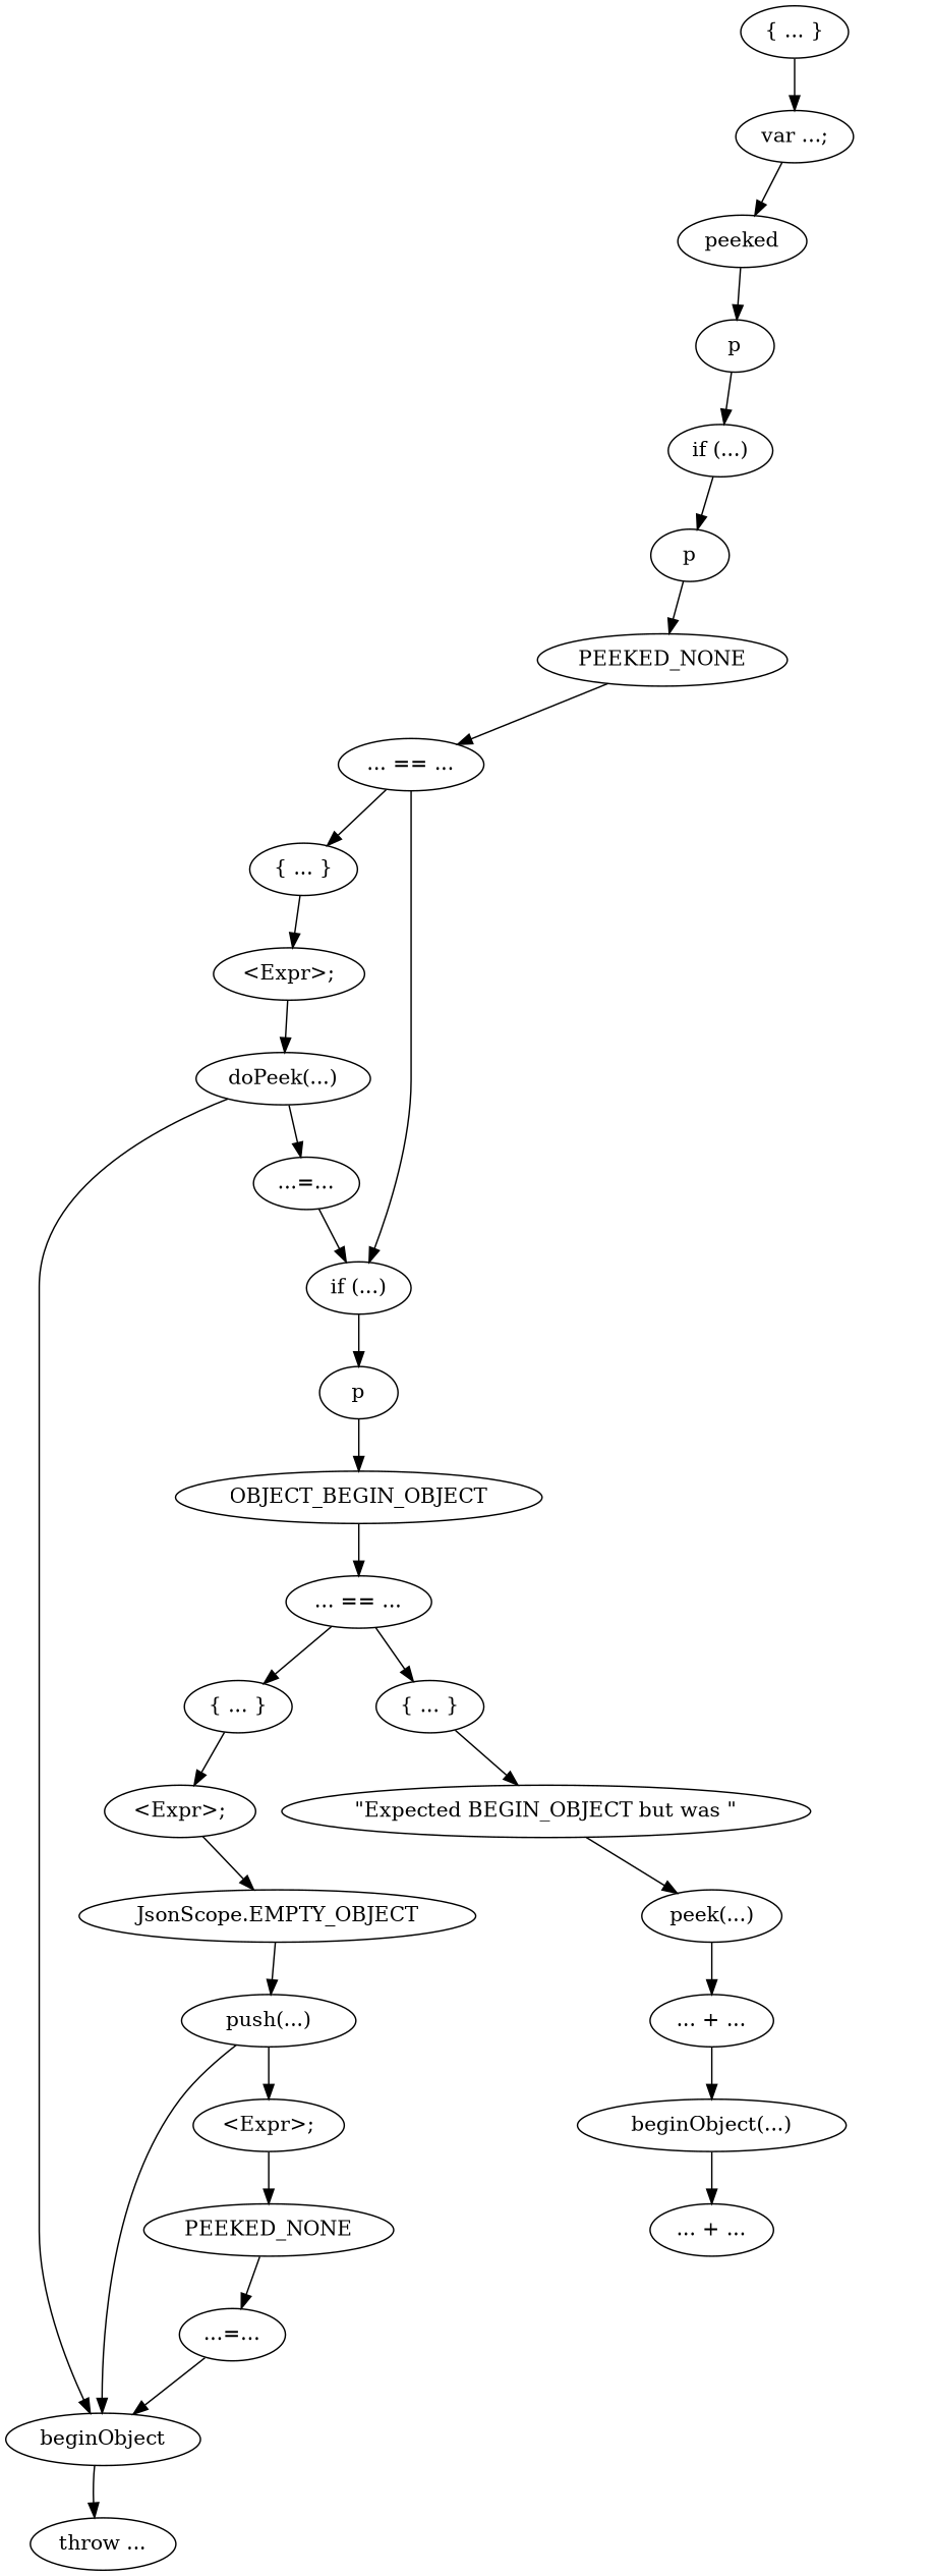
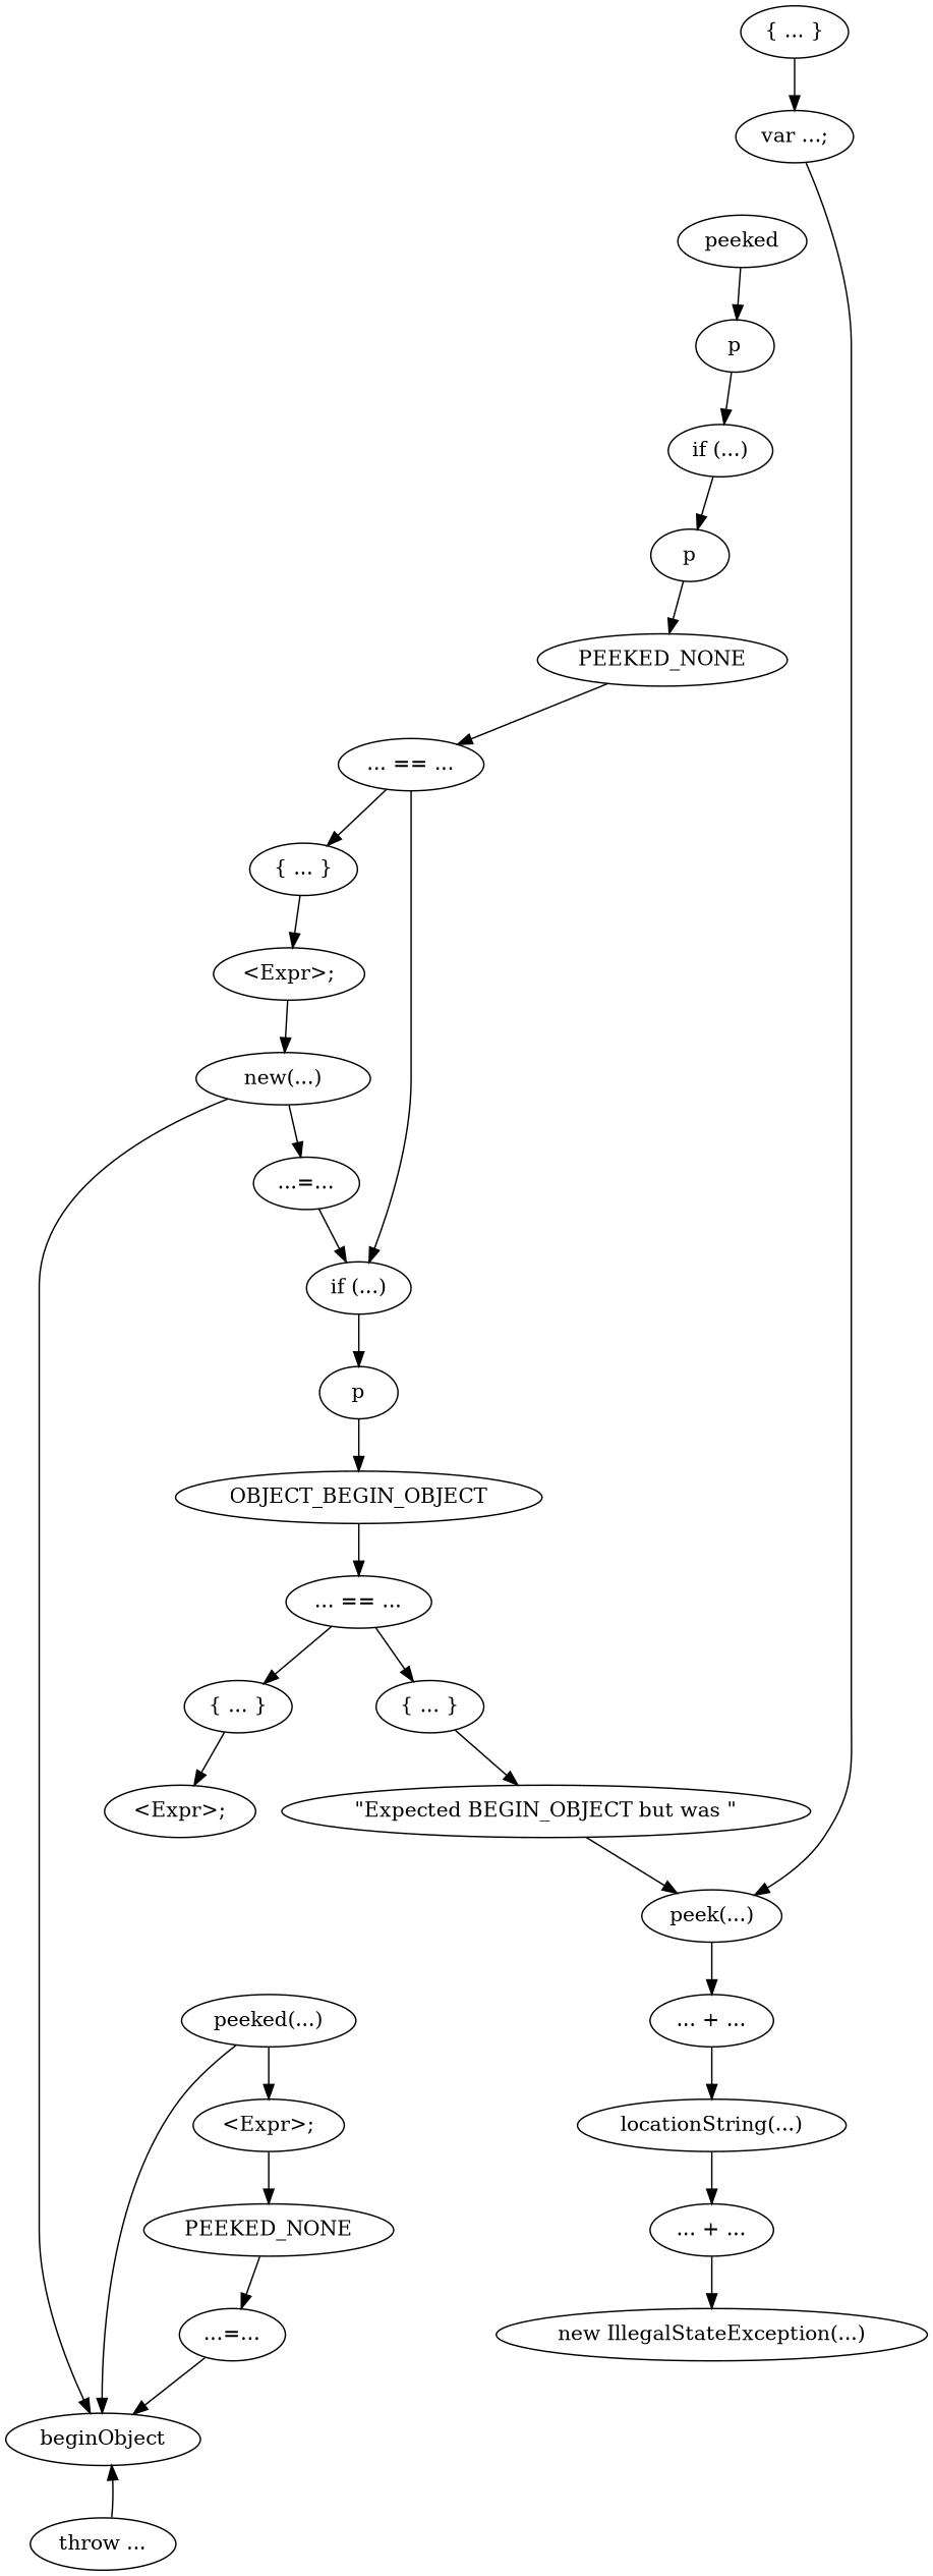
  digraph {
    compound=true
    n1 [label="{ ... }"]
    n2 [label="var ...;"]
    n3 [label=peeked]
    n4 [label=p]
    n5 [label="if (...)"]
    n6 [label=p]
    n7 [label=PEEKED_NONE]
    n8 [label="... == ..."]
    n9 [label="if (...)"]
    n10 [label=p]
    n11 [label=OBJECT_BEGIN_OBJECT]
    n12 [label="... == ..."]
    n13 [label="{ ... }"]
    n14 [label="<Expr>;"]
-   n15 [label="doPeek(...)"]
+   n15 [label="new(...)"]
    n16 [label="...=..."]
    n17 [label=beginObject]
    n18 [label="{ ... }"]
    n19 [label="{ ... }"]
    n20 [label="<Expr>;"]
    n21 [label="\"Expected BEGIN_OBJECT but was \""]
-   n22 [label="JsonScope.EMPTY_OBJECT"]
    n23 [label="peek(...)"]
-   n24 [label="push(...)"]
+   n24 [label="peeked(...)"]
    n25 [label="... + ..."]
    n26 [label="<Expr>;"]
    n27 [label=PEEKED_NONE]
    n28 [label="...=..."]
    n29 [label="throw ..."]
+   n30 [label="new IllegalStateException(...)"]
    n31 [label="... + ..."]
-   n32 [label="beginObject(...)"]
+   n32 [label="locationString(...)"]
    n1 -> n2
-   n2 -> n3
+   n2 -> n23
    n3 -> n4
    n4 -> n5
    n5 -> n6
    n6 -> n7
    n7 -> n8
    n8 -> n9
    n8 -> n13
    n9 -> n10
    n10 -> n11
    n11 -> n12
    n12 -> n18
    n12 -> n19
    n13 -> n14
    n14 -> n15
    n15 -> n16
    n15 -> n17
    n16 -> n9
    n18 -> n20
    n19 -> n21
-   n20 -> n22
    n21 -> n23
-   n22 -> n24
    n23 -> n25
    n24 -> n17
    n24 -> n26
    n25 -> n32
    n26 -> n27
    n27 -> n28
    n28 -> n17
-   n17 -> n29
+   n29 -> n17
+   n31 -> n30
    n32 -> n31
  }
